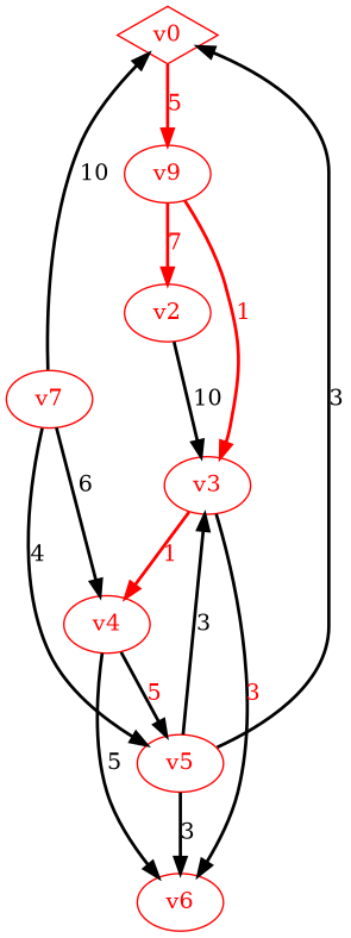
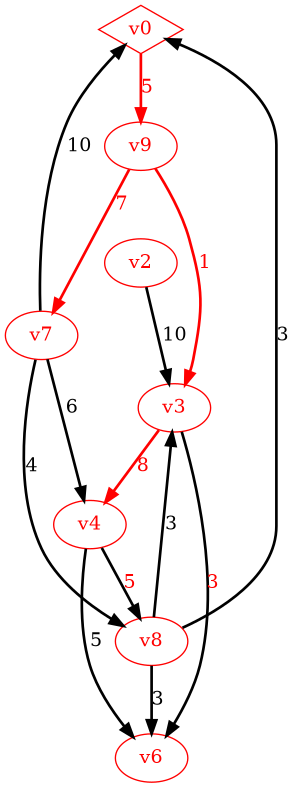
  digraph {
    node [color=red fontcolor=red shape=ellipse]
    edge [style=bold]
    v0 [shape=diamond]
    n2 [label=v9]
    v2
    v3
    v4
    v6
-   v5
+   v5 [label=v8]
    v7
    v0 -> n2 [color=red fontcolor=red label=5]
-   n2 -> v2 [color=red fontcolor=red label=7]
+   n2 -> v7 [color=red fontcolor=red label=7]
    n2 -> v3 [color=red fontcolor=red label=1]
    v2 -> v3 [label=10]
-   v3 -> v4 [color=red fontcolor=red label=1]
+   v3 -> v4 [color=red fontcolor=red label=8]
    v3 -> v6 [color=black fontcolor=red label=3]
    v4 -> v6 [label=5]
    v4 -> v5 [color=black fontcolor=red label=5]
    v5 -> v0 [label=3]
    v5 -> v3 [label=3]
    v5 -> v6 [label=3]
    v7 -> v0 [label=10]
    v7 -> v4 [label=6]
    v7 -> v5 [label=4]
  }
